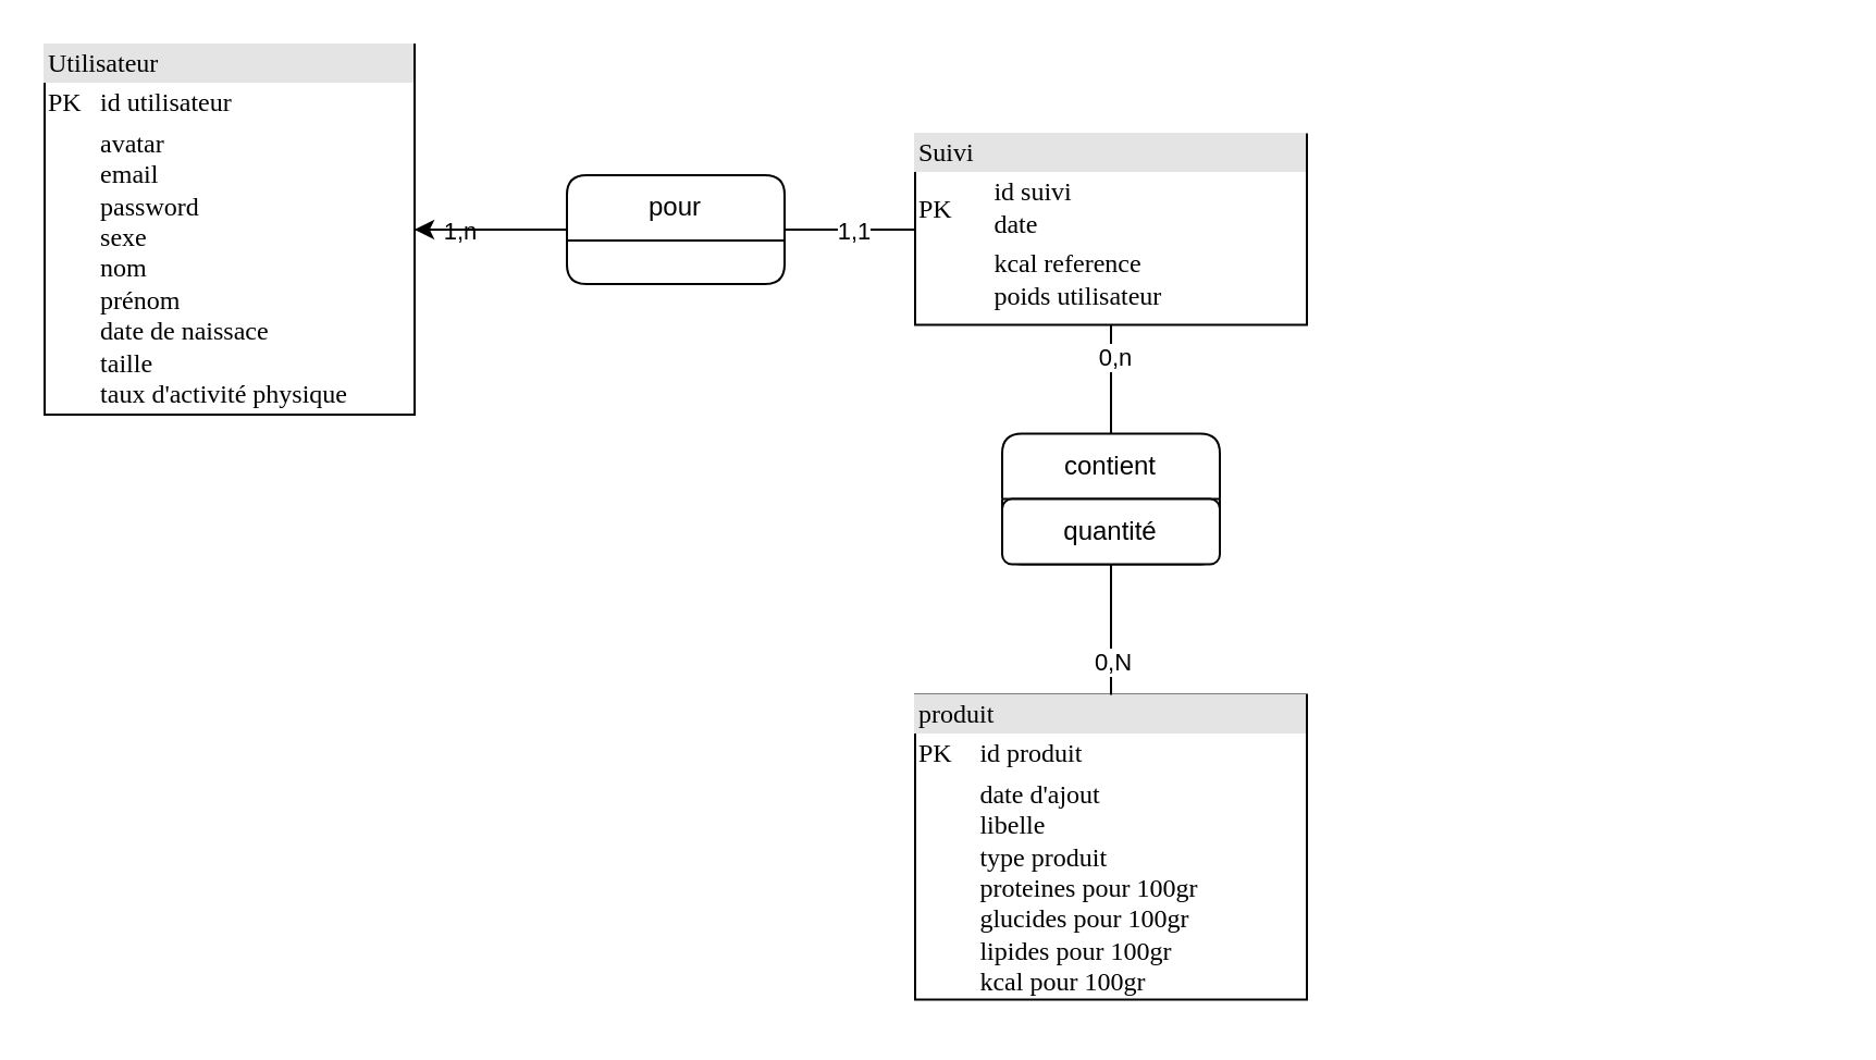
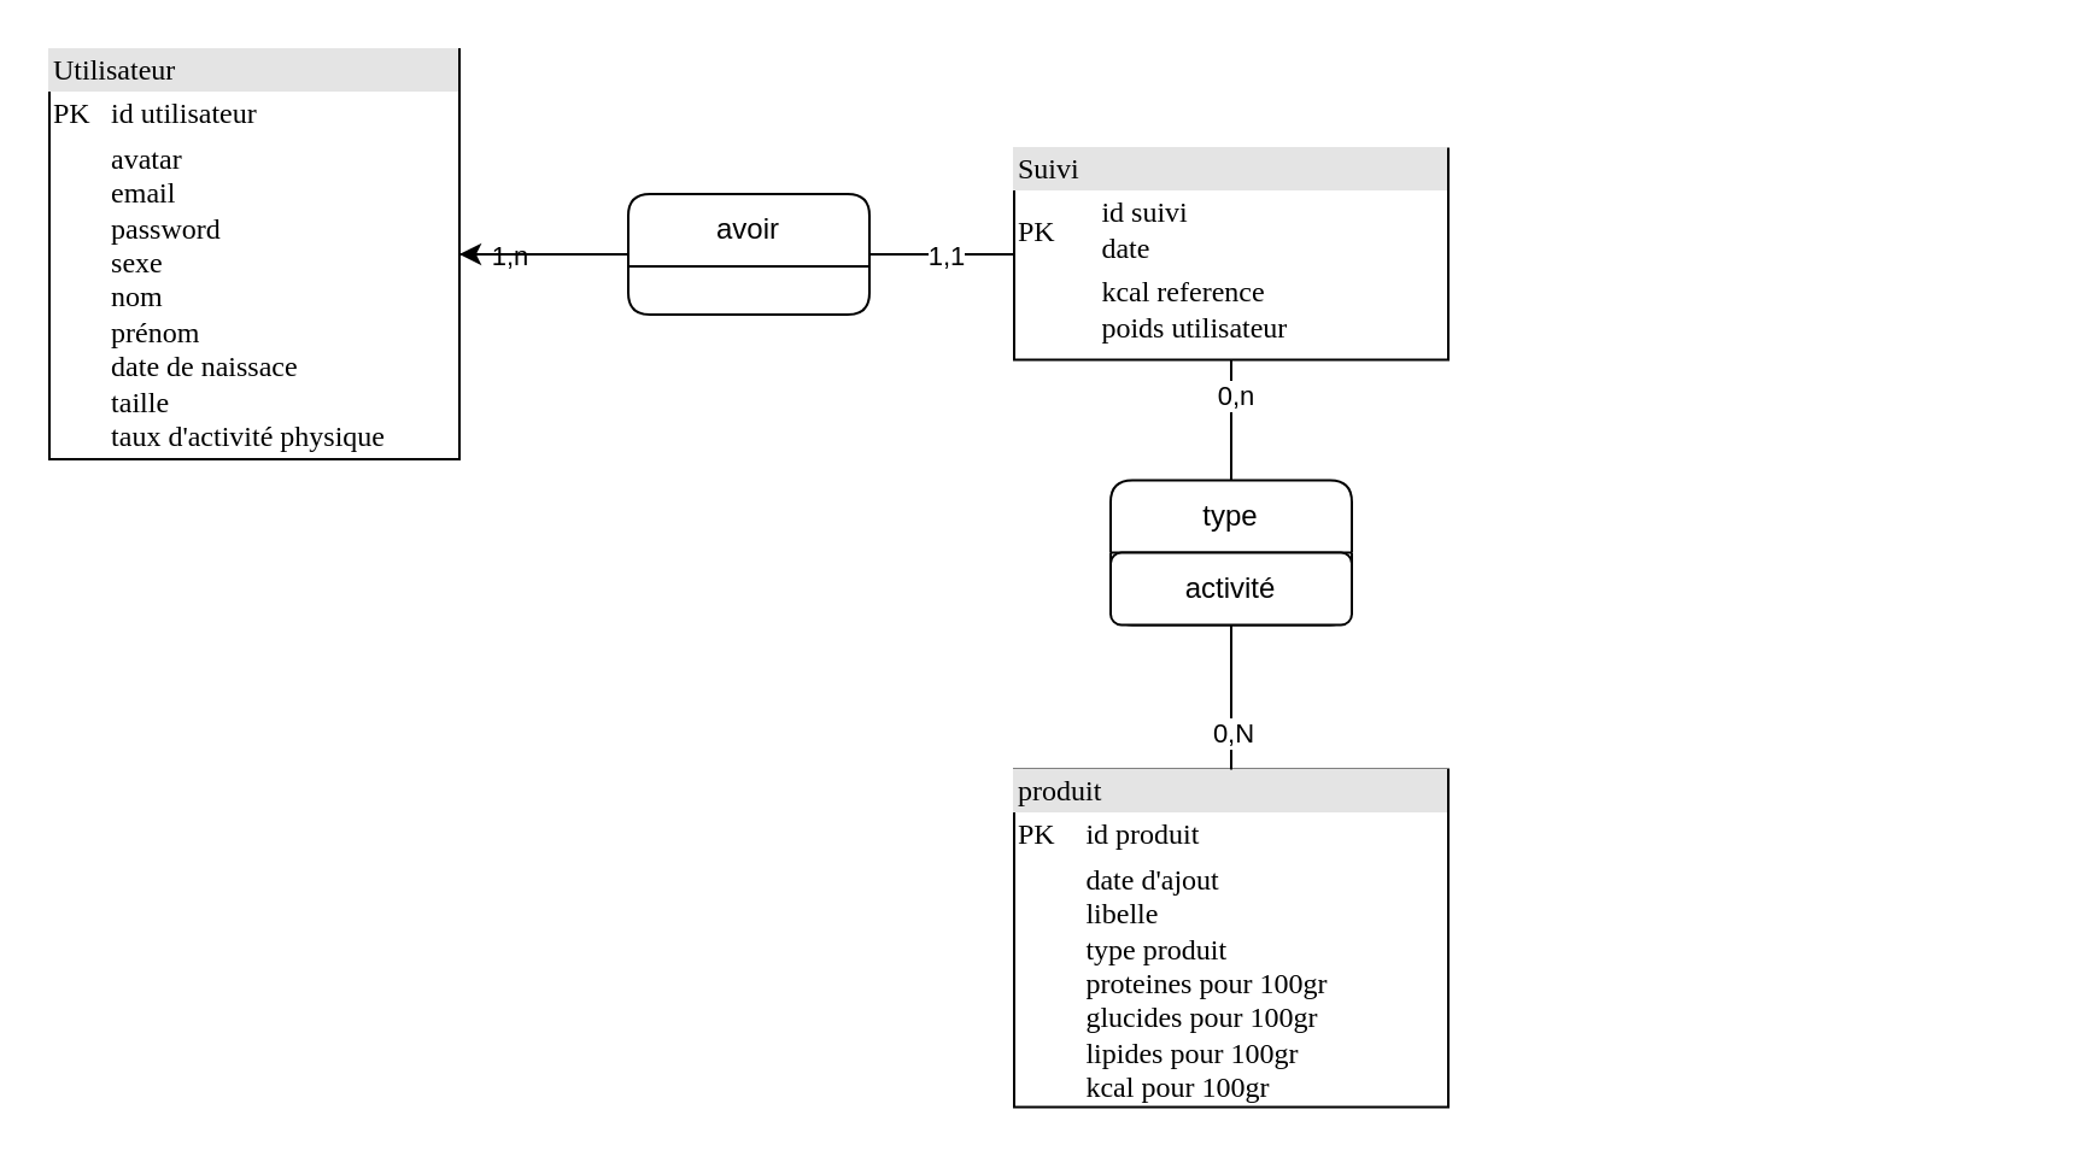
  <mxCell id="0" />
  <mxCell id="1" parent="0" />
  <mxCell id="2" value="&lt;div style=&quot;box-sizing: border-box ; width: 100% ; background: #e4e4e4 ; padding: 2px&quot;&gt;Suivi&lt;/div&gt;&lt;table style=&quot;width: 100% ; font-size: 1em&quot; cellpadding=&quot;2&quot; cellspacing=&quot;0&quot;&gt;&lt;tbody&gt;&lt;tr&gt;&lt;td&gt;PK&lt;/td&gt;&lt;td&gt;id suivi&lt;br&gt;date&lt;/td&gt;&lt;/tr&gt;&lt;tr&gt;&lt;td&gt;&lt;/td&gt;&lt;td&gt;kcal reference&lt;br&gt;poids utilisateur&lt;/td&gt;&lt;/tr&gt;&lt;/tbody&gt;&lt;/table&gt;" style="verticalAlign=top;align=left;overflow=fill;html=1;rounded=0;shadow=0;comic=0;labelBackgroundColor=none;strokeWidth=1;fontFamily=Verdana;fontSize=12" parent="1" vertex="1"><mxGeometry x="420" y="61.25" width="180" height="87.5" as="geometry" /></mxCell>
  <mxCell id="3" style="edgeStyle=orthogonalEdgeStyle;html=1;labelBackgroundColor=none;startArrow=ERmandOne;endArrow=ERoneToMany;fontFamily=Verdana;fontSize=12;align=left;" parent="1" edge="1"><mxGeometry relative="1" as="geometry"><mxPoint x="120" y="420" as="sourcePoint" /></mxGeometry></mxCell>
  <mxCell id="4" style="edgeStyle=orthogonalEdgeStyle;html=1;exitX=0;exitY=0.75;entryX=1;entryY=0.5;dashed=1;labelBackgroundColor=none;startArrow=ERmandOne;endArrow=ERoneToMany;fontFamily=Verdana;fontSize=12;align=left;" parent="1" edge="1"><mxGeometry relative="1" as="geometry"><mxPoint x="210" y="465" as="targetPoint" /></mxGeometry></mxCell>
  <mxCell id="5" value="&lt;div style=&quot;box-sizing: border-box ; width: 100% ; background: #e4e4e4 ; padding: 2px&quot;&gt;produit&lt;/div&gt;&lt;table style=&quot;width: 100% ; font-size: 1em&quot; cellpadding=&quot;2&quot; cellspacing=&quot;0&quot;&gt;&lt;tbody&gt;&lt;tr&gt;&lt;td&gt;PK&lt;/td&gt;&lt;td&gt;id produit&lt;/td&gt;&lt;/tr&gt;&lt;tr&gt;&lt;td&gt;&lt;br&gt;&lt;/td&gt;&lt;td&gt;date d'ajout&lt;br&gt;libelle&lt;br&gt;type produit&lt;br&gt;proteines pour 100gr&lt;br&gt;glucides pour 100gr&lt;br&gt;lipides pour 100gr&lt;br&gt;kcal pour 100gr&lt;/td&gt;&lt;/tr&gt;&lt;/tbody&gt;&lt;/table&gt;" style="verticalAlign=top;align=left;overflow=fill;html=1;rounded=0;shadow=0;comic=0;labelBackgroundColor=none;strokeWidth=1;fontFamily=Verdana;fontSize=12" parent="1" vertex="1"><mxGeometry x="420" y="318.75" width="180" height="140" as="geometry" /></mxCell>
  <mxCell id="6" style="edgeStyle=orthogonalEdgeStyle;html=1;entryX=0.5;entryY=0;dashed=1;labelBackgroundColor=none;startArrow=ERmandOne;endArrow=ERoneToMany;fontFamily=Verdana;fontSize=12;align=left;" parent="1" edge="1"><mxGeometry relative="1" as="geometry"><mxPoint x="840" y="370" as="targetPoint" /></mxGeometry></mxCell>
  <mxCell id="7" style="rounded=0;orthogonalLoop=1;jettySize=auto;html=1;exitX=1;exitY=0.5;exitDx=0;exitDy=0;startArrow=none;startFill=0;endArrow=none;endFill=0;entryX=0;entryY=0.5;entryDx=0;entryDy=0;" parent="1" target="2" edge="1"><mxGeometry relative="1" as="geometry"><mxPoint x="360" y="105" as="sourcePoint" /><mxPoint x="420" y="110" as="targetPoint" /></mxGeometry></mxCell>
  <mxCell id="8" value="1,1" style="edgeLabel;html=1;align=center;verticalAlign=middle;resizable=0;points=[];" parent="7" vertex="1" connectable="0"><mxGeometry x="0.928" relative="1" as="geometry"><mxPoint x="-27" as="offset" /></mxGeometry></mxCell>
  <mxCell id="9" value="&lt;div style=&quot;box-sizing:border-box;width:100%;background:#e4e4e4;padding:2px;&quot;&gt;Utilisateur&lt;/div&gt;&lt;table style=&quot;width:100%;font-size:1em;&quot; cellpadding=&quot;2&quot; cellspacing=&quot;0&quot;&gt;&lt;tbody&gt;&lt;tr&gt;&lt;td&gt;PK&lt;/td&gt;&lt;td&gt;id utilisateur&lt;/td&gt;&lt;/tr&gt;&lt;tr&gt;&lt;td&gt;&lt;br&gt;&lt;/td&gt;&lt;td&gt;avatar&lt;br&gt;email&lt;br&gt;password&lt;br&gt;sexe&lt;br&gt;nom&lt;br&gt;prénom&lt;br&gt;date de naissace&lt;br&gt;taille&lt;br&gt;taux d'activité physique&lt;br&gt;&lt;br&gt;&lt;/td&gt;&lt;/tr&gt;&lt;tr&gt;&lt;td&gt;&lt;/td&gt;&lt;td&gt;&lt;br&gt;&lt;/td&gt;&lt;/tr&gt;&lt;/tbody&gt;&lt;/table&gt;" style="verticalAlign=top;align=left;overflow=fill;html=1;rounded=0;shadow=0;comic=0;labelBackgroundColor=none;strokeWidth=1;fontFamily=Verdana;fontSize=12" parent="1" vertex="1"><mxGeometry x="20" y="20" width="170" height="170" as="geometry" /></mxCell>
  <mxCell id="10" style="rounded=0;orthogonalLoop=1;jettySize=auto;html=1;exitX=0.5;exitY=1;exitDx=0;exitDy=0;startArrow=none;startFill=0;endArrow=none;endFill=0;entryX=0.5;entryY=0;entryDx=0;entryDy=0;" parent="1" source="2" target="5" edge="1"><mxGeometry relative="1" as="geometry"><mxPoint x="40" y="113.75" as="sourcePoint" /><mxPoint x="430" y="113.75" as="targetPoint" /><Array as="points"><mxPoint x="510" y="258.75" /></Array></mxGeometry></mxCell>
  <mxCell id="11" value="0,n" style="edgeLabel;html=1;align=center;verticalAlign=middle;resizable=0;points=[];" parent="10" vertex="1" connectable="0"><mxGeometry x="-0.928" y="1" relative="1" as="geometry"><mxPoint y="9" as="offset" /></mxGeometry></mxCell>
  <mxCell id="12" value="0,N" style="edgeLabel;html=1;align=center;verticalAlign=middle;resizable=0;points=[];" parent="10" vertex="1" connectable="0"><mxGeometry x="0.928" relative="1" as="geometry"><mxPoint y="-9" as="offset" /></mxGeometry></mxCell>
  <mxCell id="13" value="" style="rounded=0;orthogonalLoop=1;jettySize=auto;html=1;startArrow=none;startFill=0;endArrow=none;endFill=0;exitX=1;exitY=0.5;exitDx=0;exitDy=0;" parent="1" source="9" edge="1"><mxGeometry relative="1" as="geometry"><mxPoint x="200" y="105" as="sourcePoint" /><mxPoint x="310" y="105" as="targetPoint" /></mxGeometry></mxCell>
  <mxCell id="14" value="1,n" style="edgeLabel;html=1;align=center;verticalAlign=middle;resizable=0;points=[];" parent="13" vertex="1" connectable="0"><mxGeometry x="-0.928" y="1" relative="1" as="geometry"><mxPoint x="16" y="1" as="offset" /></mxGeometry></mxCell>
- <mxCell id="15" value="contient" style="swimlane;fontStyle=0;childLayout=stackLayout;horizontal=1;startSize=30;horizontalStack=0;resizeParent=1;resizeParentMax=0;resizeLast=0;collapsible=1;marginBottom=0;whiteSpace=wrap;html=1;rounded=1;arcSize=10;fillColor=default;" vertex="1" parent="1"><mxGeometry x="460" y="198.75" width="100" height="60" as="geometry" /></mxCell>
- <mxCell id="16" value="quantité" style="text;strokeColor=default;fillColor=default;align=center;verticalAlign=middle;spacingLeft=4;spacingRight=4;overflow=hidden;points=[[0,0.5],[1,0.5]];portConstraint=eastwest;rotatable=0;whiteSpace=wrap;html=1;rounded=1;glass=0;shadow=0;imageAspect=1;" vertex="1" parent="15"><mxGeometry y="30" width="100" height="30" as="geometry" /></mxCell>
+ <mxCell id="15" value="type" style="swimlane;fontStyle=0;childLayout=stackLayout;horizontal=1;startSize=30;horizontalStack=0;resizeParent=1;resizeParentMax=0;resizeLast=0;collapsible=1;marginBottom=0;whiteSpace=wrap;html=1;rounded=1;arcSize=10;fillColor=default;" vertex="1" parent="1"><mxGeometry x="460" y="198.75" width="100" height="60" as="geometry" /></mxCell>
+ <mxCell id="16" value="activité" style="text;strokeColor=default;fillColor=default;align=center;verticalAlign=middle;spacingLeft=4;spacingRight=4;overflow=hidden;points=[[0,0.5],[1,0.5]];portConstraint=eastwest;rotatable=0;whiteSpace=wrap;html=1;rounded=1;glass=0;shadow=0;imageAspect=1;" vertex="1" parent="15"><mxGeometry y="30" width="100" height="30" as="geometry" /></mxCell>
  <mxCell id="17" value="" style="edgeStyle=orthogonalEdgeStyle;rounded=0;orthogonalLoop=1;jettySize=auto;html=1;" edge="1" parent="1" source="18" target="9"><mxGeometry relative="1" as="geometry" /></mxCell>
- <mxCell id="18" value="pour" style="swimlane;fontStyle=0;childLayout=stackLayout;horizontal=1;startSize=30;horizontalStack=0;resizeParent=1;resizeParentMax=0;resizeLast=0;collapsible=1;marginBottom=0;whiteSpace=wrap;html=1;rounded=1;arcSize=10;fillColor=default;" vertex="1" parent="1"><mxGeometry x="260" y="80" width="100" height="50" as="geometry" /></mxCell>
+ <mxCell id="18" value="avoir" style="swimlane;fontStyle=0;childLayout=stackLayout;horizontal=1;startSize=30;horizontalStack=0;resizeParent=1;resizeParentMax=0;resizeLast=0;collapsible=1;marginBottom=0;whiteSpace=wrap;html=1;rounded=1;arcSize=10;fillColor=default;" vertex="1" parent="1"><mxGeometry x="260" y="80" width="100" height="50" as="geometry" /></mxCell>
